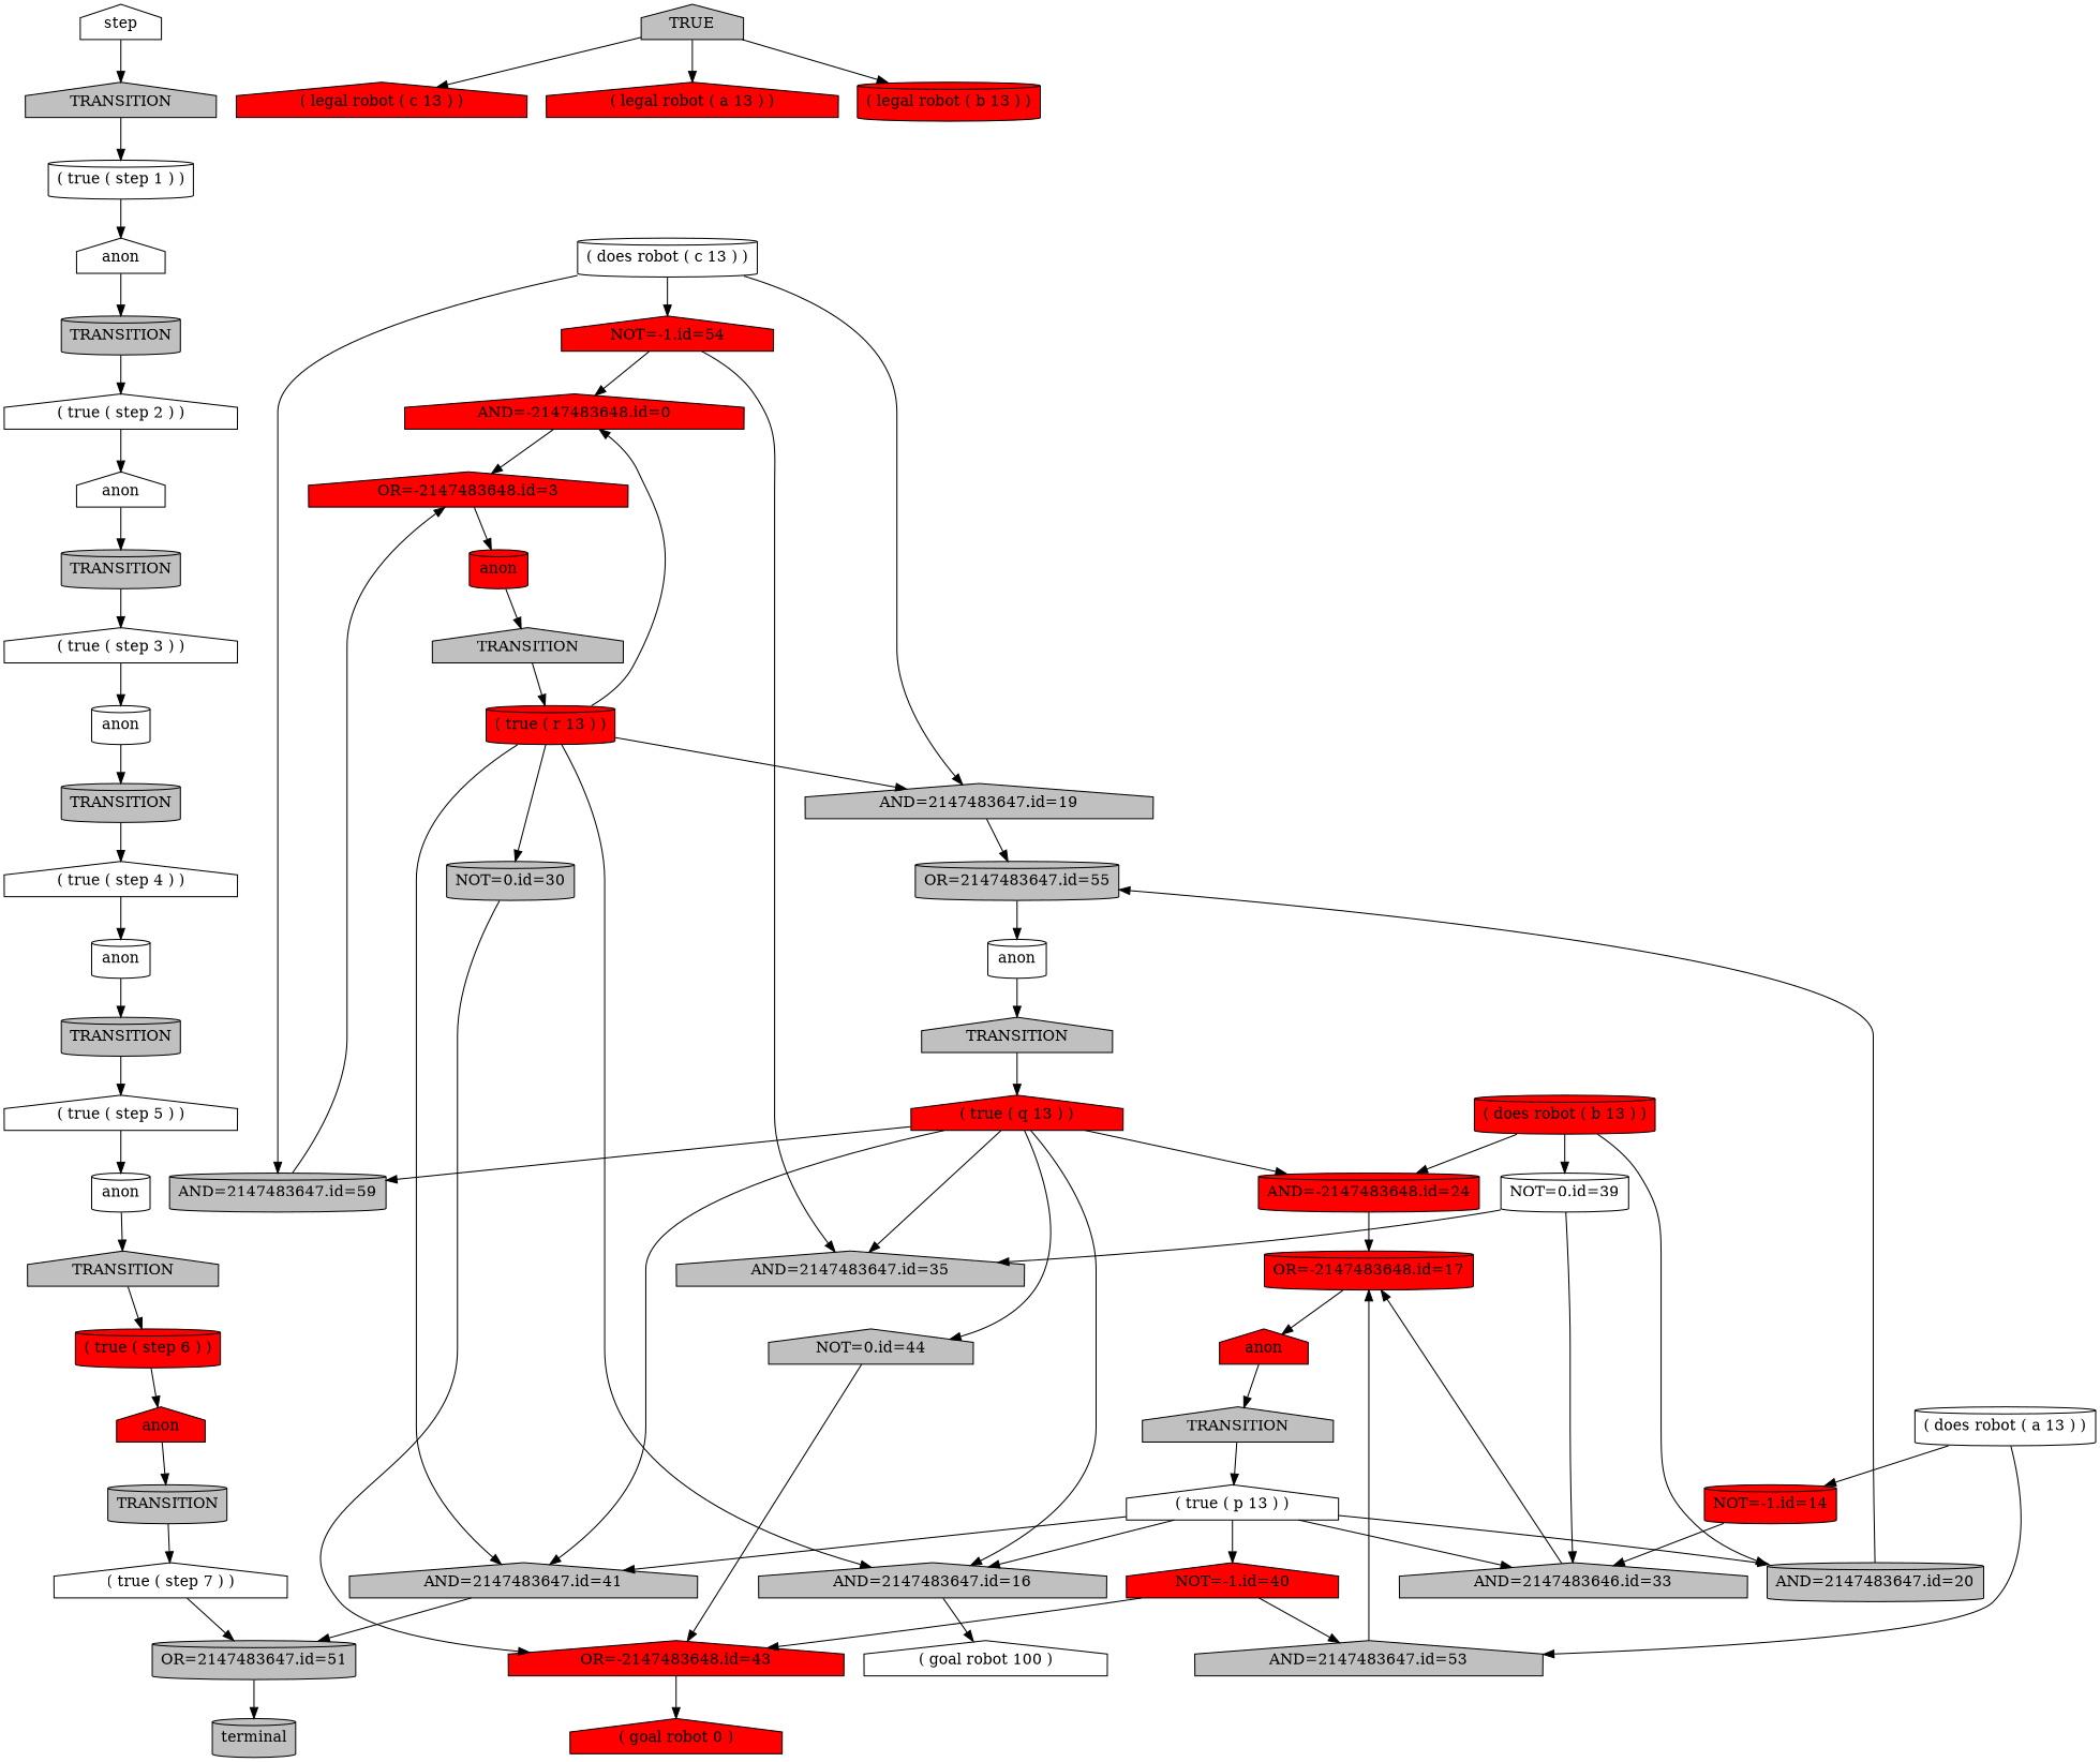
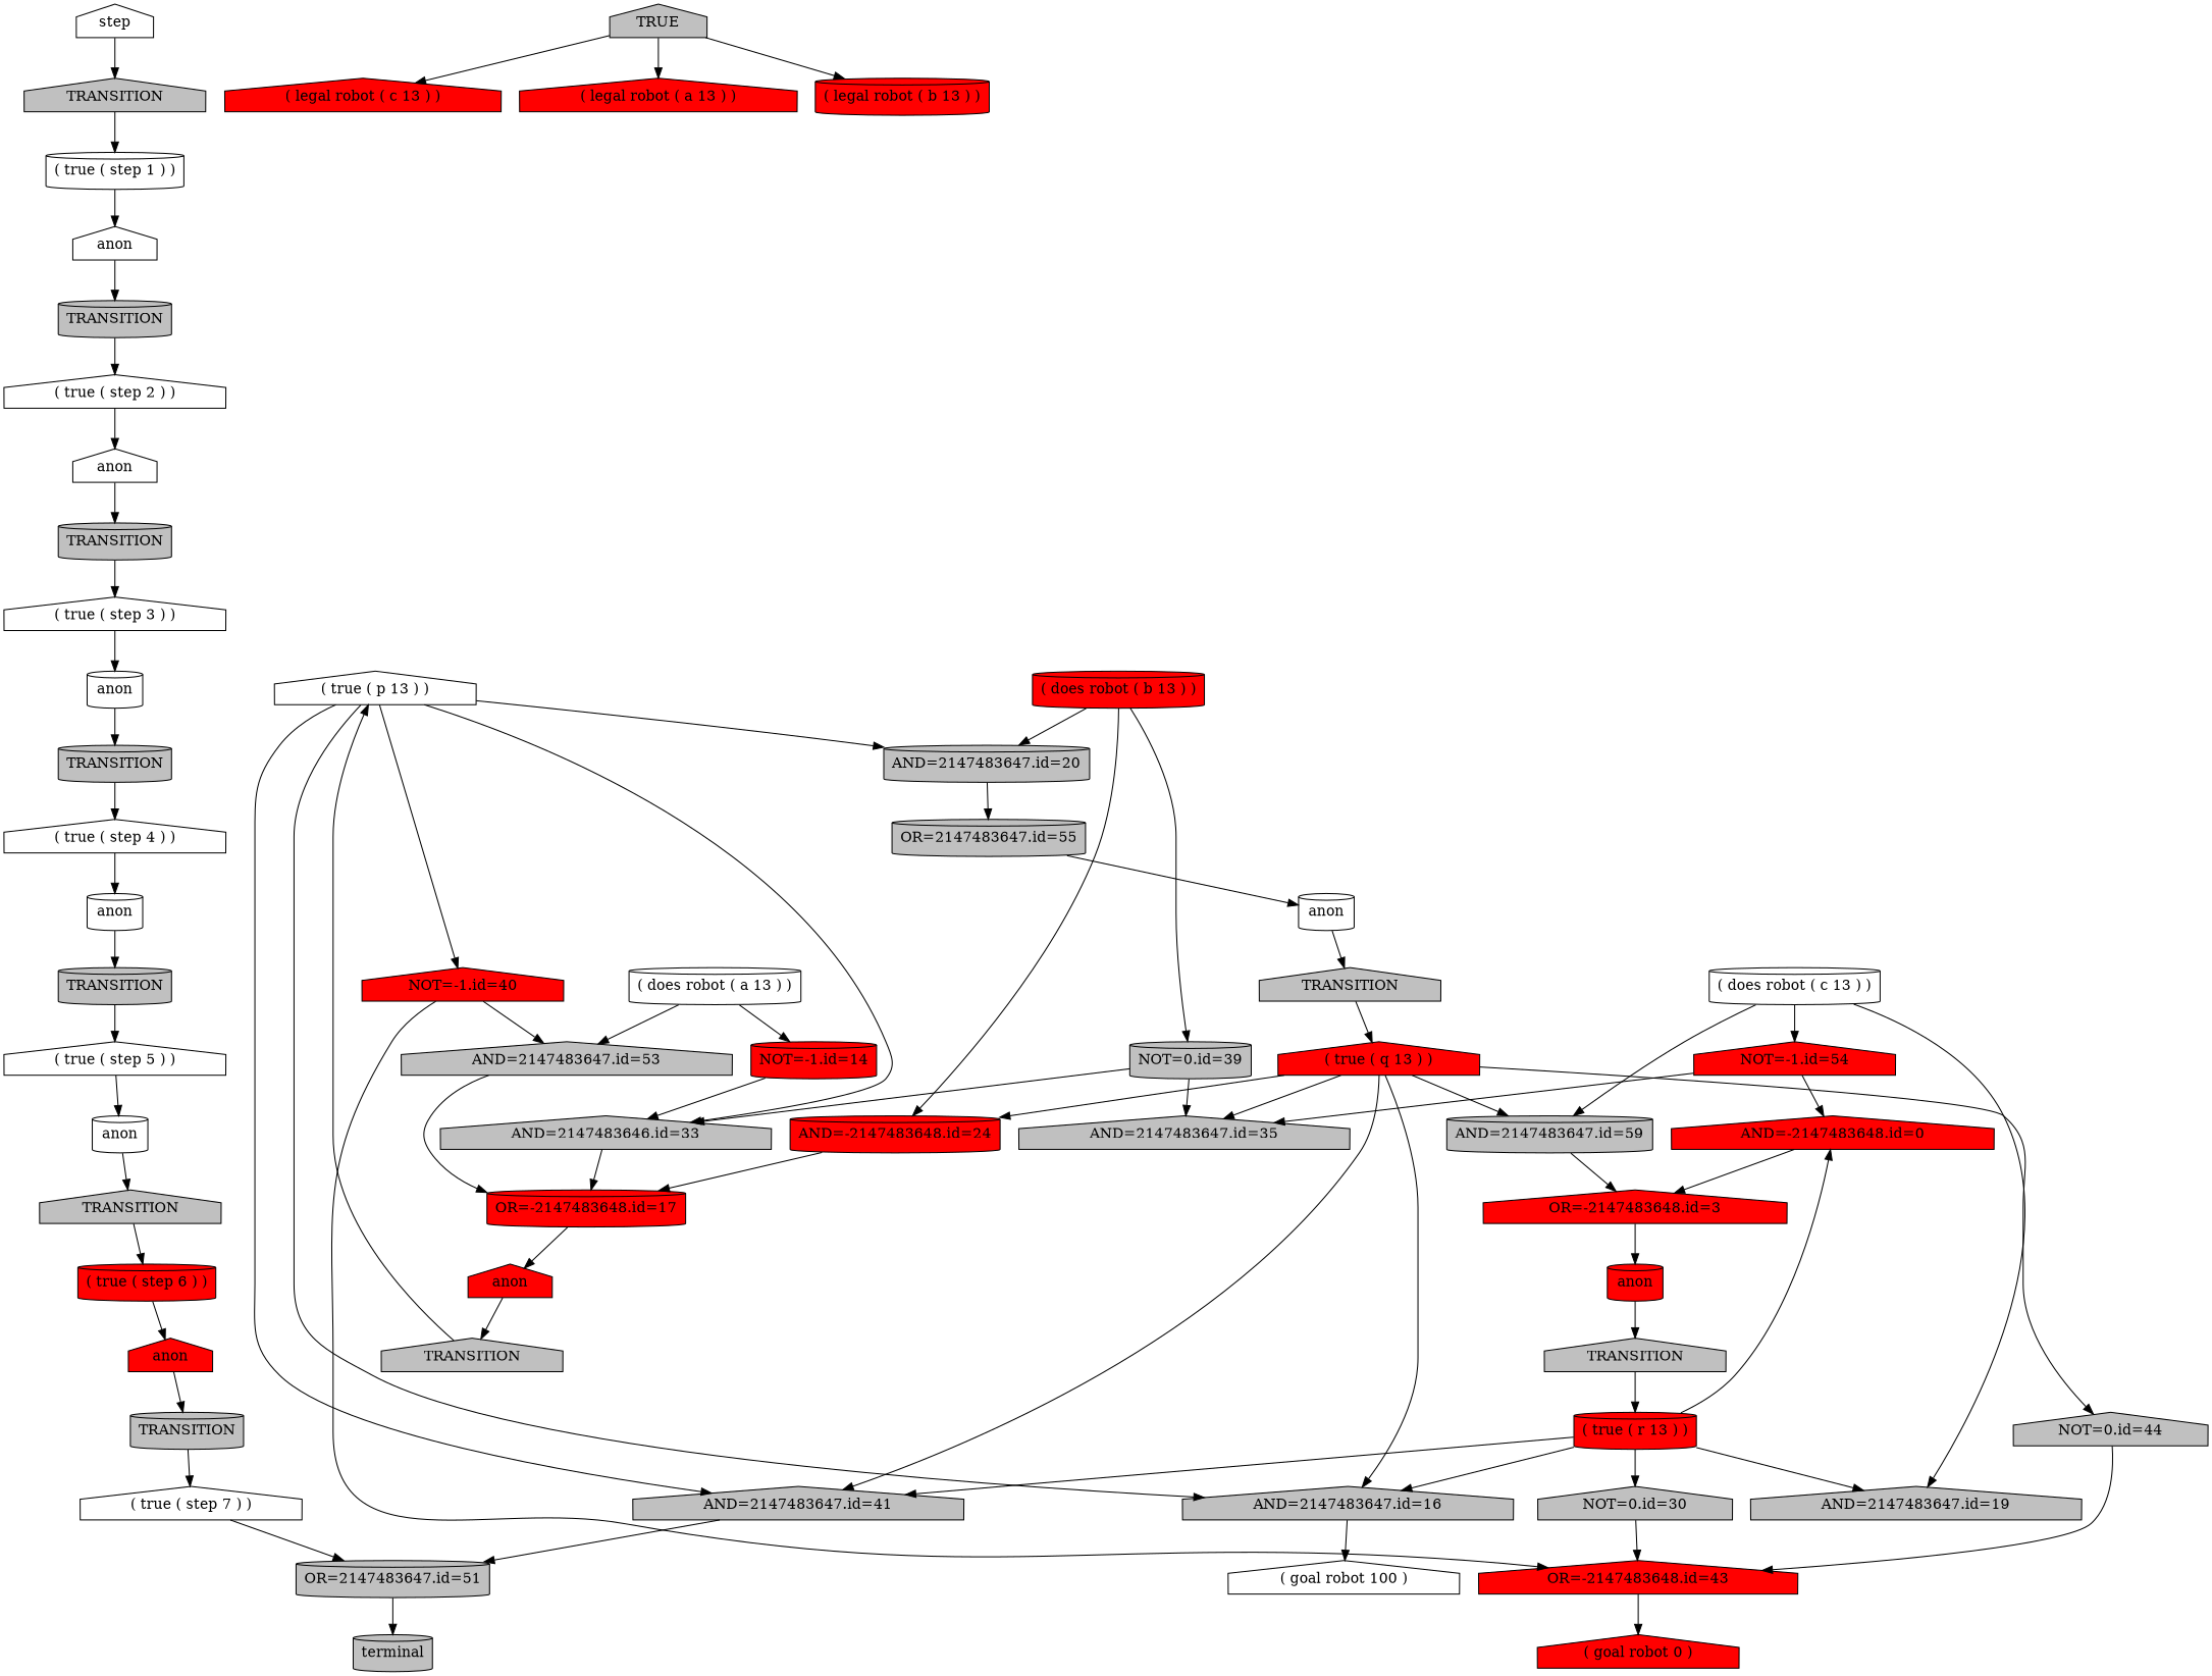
  digraph {
    node [fillcolor=grey shape=house style=filled]
    n1 [fillcolor=red label="AND=-2147483648.id=0"]
    n2 [fillcolor=red label="OR=-2147483648.id=3"]
    n3 [fillcolor=red label=anon shape=cylinder]
    n4 [label=TRANSITION]
    n5 [fillcolor=white label="( true ( step 5 ) )"]
    n6 [fillcolor=white label=anon shape=cylinder]
    n7 [label=TRANSITION]
    n8 [fillcolor=red label="( true ( step 6 ) )" shape=cylinder]
    n9 [label=TRANSITION shape=cylinder]
    n10 [fillcolor=white label="( true ( step 4 ) )"]
    n11 [fillcolor=white label=anon shape=cylinder]
    n12 [label=TRANSITION shape=cylinder]
    n13 [fillcolor=red label="( true ( r 13 ) )" shape=cylinder]
    n14 [label=TRANSITION]
    n15 [fillcolor=white label="( true ( p 13 ) )"]
    n16 [label="AND=2147483647.id=20" shape=cylinder]
    n17 [label="AND=2147483646.id=33"]
    n18 [label="AND=2147483647.id=16"]
    n19 [label="AND=2147483647.id=41"]
    n20 [fillcolor=red label="NOT=-1.id=40"]
    n21 [label="OR=2147483647.id=55" shape=cylinder]
    n22 [fillcolor=red label="OR=-2147483648.id=17" shape=cylinder]
    n23 [fillcolor=white label="( goal robot 100 )"]
    n24 [label="OR=2147483647.id=51" shape=cylinder]
    n25 [fillcolor=red label="OR=-2147483648.id=43"]
    n26 [label="AND=2147483647.id=53"]
    n27 [fillcolor=red label="( does robot ( b 13 ) )" shape=cylinder]
    n28 [fillcolor=red label="AND=-2147483648.id=24" shape=cylinder]
-   n29 [fillcolor=white label="NOT=0.id=39" shape=cylinder]
+   n29 [label="NOT=0.id=39" shape=cylinder]
    n30 [label="AND=2147483647.id=35"]
    n31 [fillcolor=red label=anon]
    n32 [fillcolor=white label=anon shape=cylinder]
    n33 [fillcolor=white label=anon]
    n34 [label=TRANSITION shape=cylinder]
    n35 [fillcolor=white label="( true ( step 3 ) )"]
    n36 [fillcolor=white label=anon shape=cylinder]
    n37 [fillcolor=white label=step]
    n38 [label=TRANSITION]
    n39 [fillcolor=white label="( true ( step 1 ) )" shape=cylinder]
    n40 [fillcolor=white label=anon]
    n41 [fillcolor=white label="( does robot ( c 13 ) )" shape=cylinder]
    n42 [label="AND=2147483647.id=19"]
    n43 [fillcolor=red label="NOT=-1.id=54"]
    n44 [label="AND=2147483647.id=59" shape=cylinder]
    n45 [fillcolor=white label="( true ( step 7 ) )"]
    n46 [label=terminal shape=cylinder]
    n47 [fillcolor=red label="( goal robot 0 )"]
    n48 [label=TRANSITION]
    n49 [fillcolor=red label="( true ( q 13 ) )"]
    n50 [label="NOT=0.id=44"]
    n51 [label=TRANSITION shape=cylinder]
    n52 [fillcolor=white label="( true ( step 2 ) )"]
    n53 [fillcolor=red label=anon]
    n54 [label=TRANSITION shape=cylinder]
    n55 [fillcolor=red label="NOT=-1.id=14" shape=cylinder]
-   n56 [label="NOT=0.id=30" shape=cylinder]
+   n56 [label="NOT=0.id=30"]
    n57 [fillcolor=red label="( legal robot ( c 13 ) )"]
    n58 [fillcolor=red label="( legal robot ( a 13 ) )"]
    n59 [fillcolor=white label="( does robot ( a 13 ) )" shape=cylinder]
    n60 [label=TRUE]
    n61 [fillcolor=red label="( legal robot ( b 13 ) )" shape=cylinder]
    n1 -> n2
    n2 -> n3
    n3 -> n4
    n4 -> n13
    n5 -> n6
    n6 -> n7
    n7 -> n8
    n8 -> n53
    n9 -> n10
    n10 -> n11
    n11 -> n12
    n12 -> n5
    n13 -> n1
    n13 -> n18
    n13 -> n19
    n13 -> n42
    n13 -> n56
    n14 -> n15
    n15 -> n16
    n15 -> n17
    n15 -> n18
    n15 -> n19
    n15 -> n20
    n16 -> n21
    n17 -> n22
    n18 -> n23
    n19 -> n24
    n20 -> n25
    n20 -> n26
    n21 -> n32
    n22 -> n31
    n24 -> n46
    n25 -> n47
    n26 -> n22
    n27 -> n16
    n27 -> n28
    n27 -> n29
    n28 -> n22
    n29 -> n17
    n29 -> n30
    n31 -> n14
    n32 -> n48
    n33 -> n34
    n34 -> n35
    n35 -> n36
    n36 -> n9
    n37 -> n38
    n38 -> n39
    n39 -> n40
    n40 -> n51
    n41 -> n42
    n41 -> n43
    n41 -> n44
-   n42 -> n21
    n43 -> n1
    n43 -> n30
    n44 -> n2
    n45 -> n24
    n48 -> n49
    n49 -> n18
    n49 -> n19
    n49 -> n28
    n49 -> n30
    n49 -> n44
    n49 -> n50
    n50 -> n25
    n51 -> n52
    n52 -> n33
    n53 -> n54
    n54 -> n45
    n55 -> n17
    n56 -> n25
    n59 -> n26
    n59 -> n55
    n60 -> n57
    n60 -> n58
    n60 -> n61
  }
